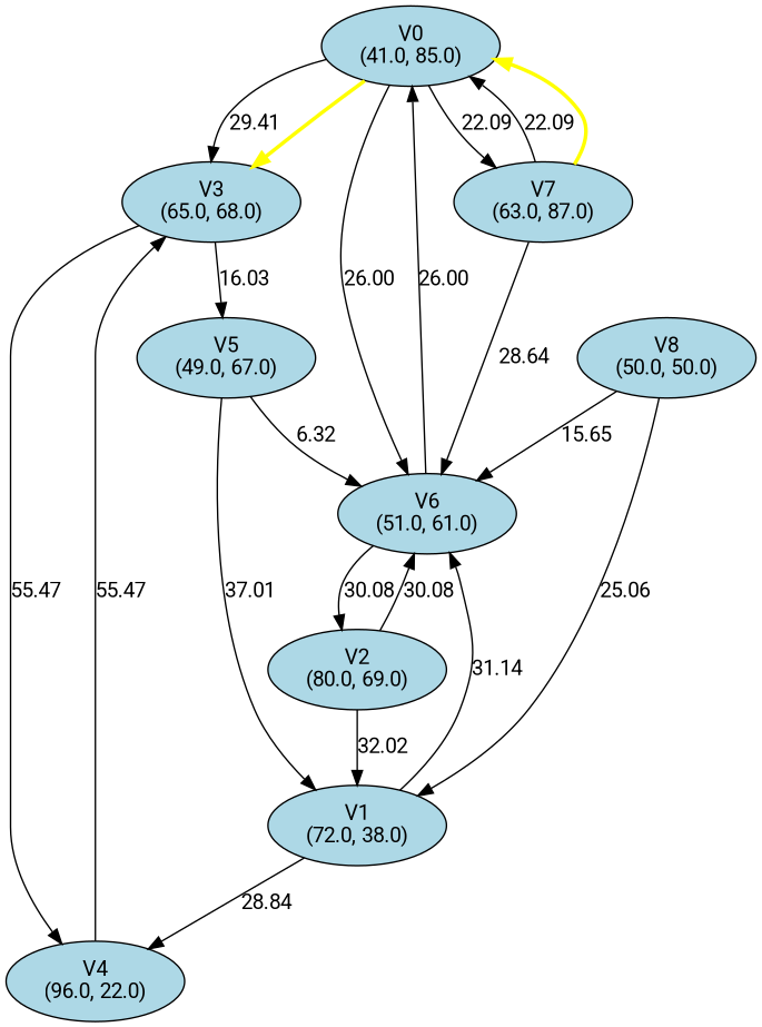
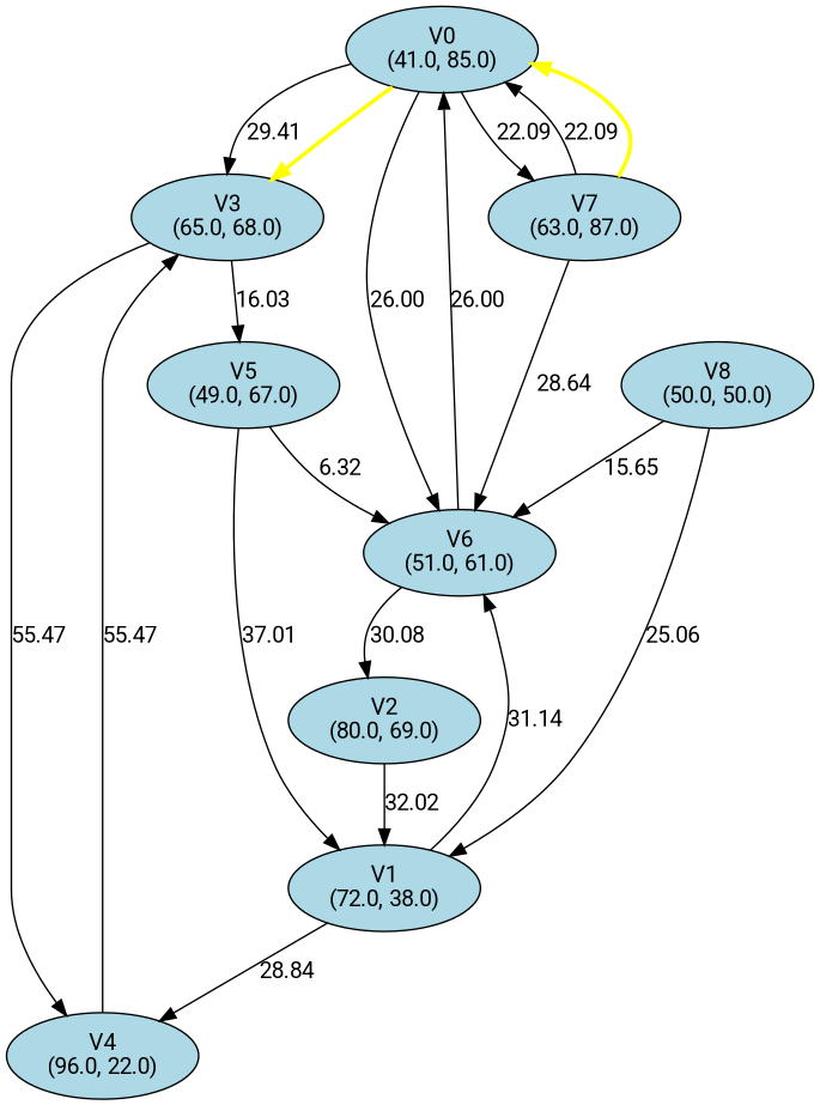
  digraph {
    fontname=Roboto
    node [fillcolor=lightblue fontname=Roboto shape=ellipse style=filled]
    edge [fontname=Roboto]
    n1 [label="V0\n(41.0, 85.0)"]
    n2 [label="V3\n(65.0, 68.0)"]
    n3 [label="V6\n(51.0, 61.0)"]
    n4 [label="V7\n(63.0, 87.0)"]
    n5 [label="V4\n(96.0, 22.0)"]
    n6 [label="V5\n(49.0, 67.0)"]
    n7 [label="V2\n(80.0, 69.0)"]
    n8 [label="V1\n(72.0, 38.0)"]
    n9 [label="V8\n(50.0, 50.0)"]
    n1 -> n2 [label=29.41]
    n1 -> n2 [color=yellow penwidth=2.5]
    n1 -> n3 [label=26.00]
    n1 -> n4 [label=22.09]
    n2 -> n5 [label=55.47]
    n2 -> n6 [label=16.03]
    n3 -> n1 [label=26.00]
    n3 -> n7 [label=30.08]
    n4 -> n1 [label=22.09]
    n4 -> n1 [color=yellow penwidth=2.5]
    n4 -> n3 [label=28.64]
    n5 -> n2 [label=55.47]
    n6 -> n3 [label=6.32]
    n6 -> n8 [label=37.01]
-   n7 -> n3 [label=30.08]
    n7 -> n8 [label=32.02]
    n8 -> n3 [label=31.14]
    n8 -> n5 [label=28.84]
    n9 -> n3 [label=15.65]
    n9 -> n8 [label=25.06]
  }
